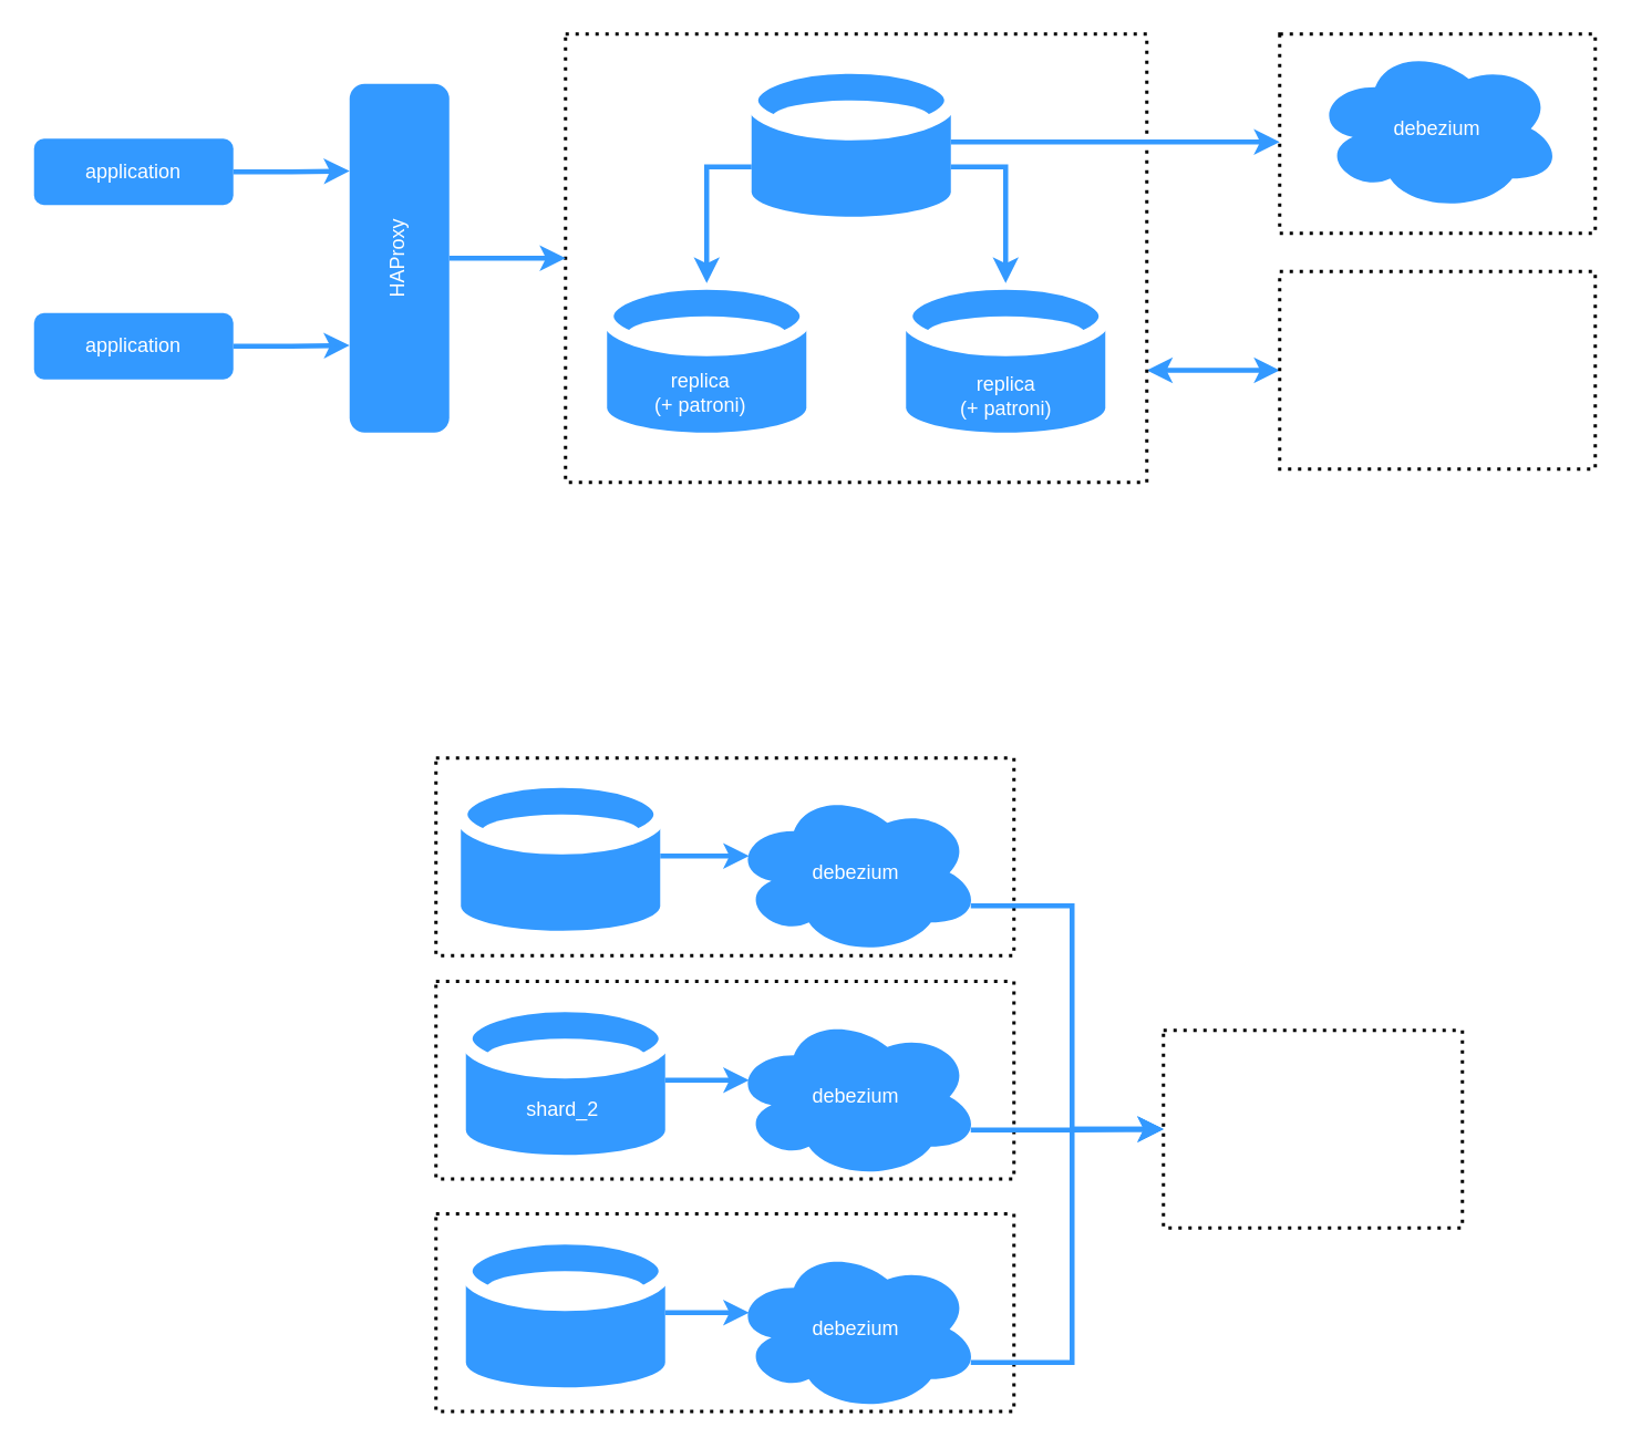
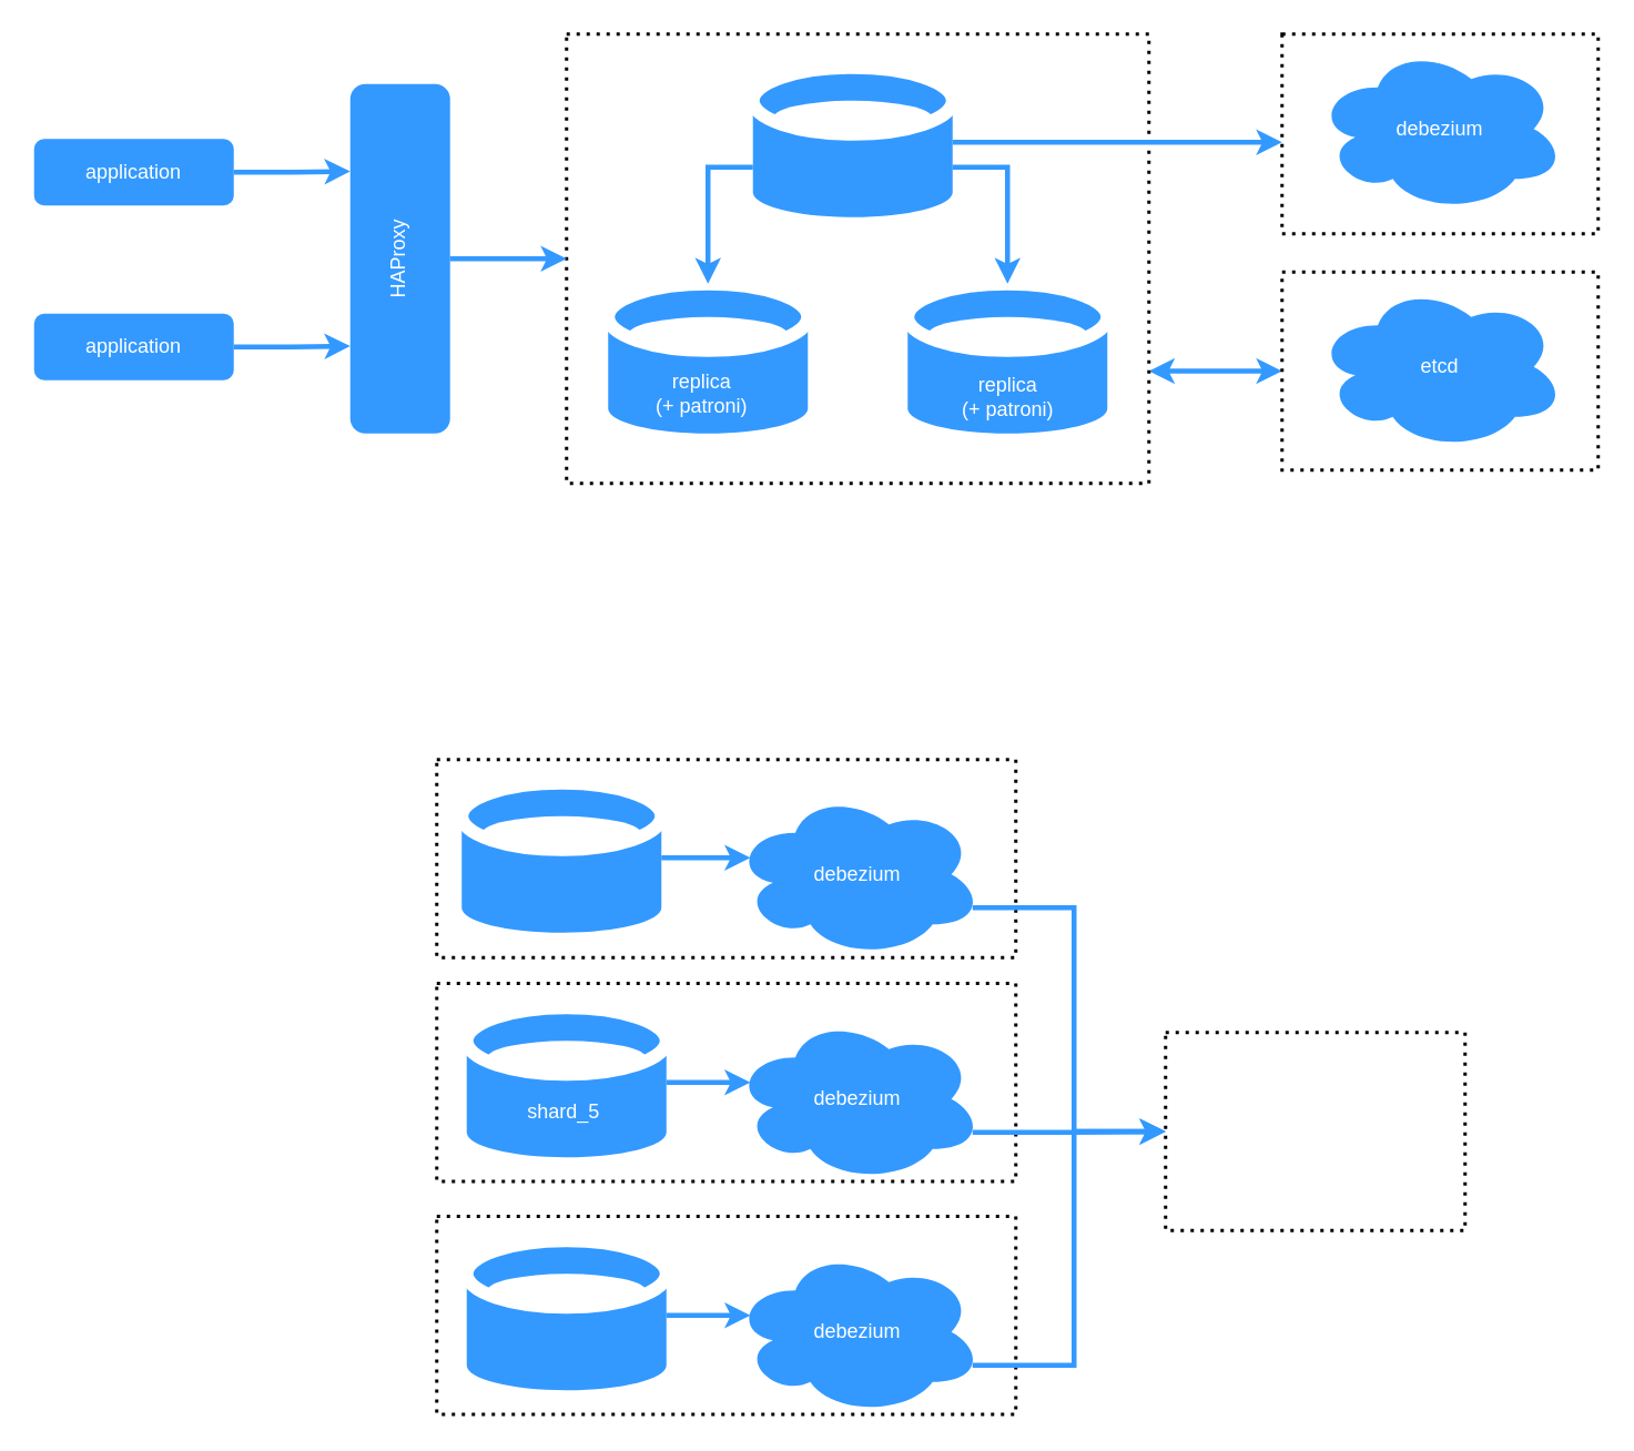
  <mxCell id="0" />
  <mxCell id="1" parent="0" />
  <mxCell id="2" value="" style="rounded=0;whiteSpace=wrap;html=1;fillColor=none;strokeWidth=2;dashed=1;dashPattern=1 2;" vertex="1" parent="1"><mxGeometry x="700" y="620" width="180" height="119" as="geometry" /></mxCell>
  <mxCell id="3" value="" style="rounded=0;whiteSpace=wrap;html=1;fillColor=none;strokeWidth=2;dashed=1;dashPattern=1 2;" vertex="1" parent="1"><mxGeometry x="262" y="456" width="348" height="119" as="geometry" /></mxCell>
  <mxCell id="4" value="" style="rounded=0;whiteSpace=wrap;html=1;fillColor=none;strokeWidth=2;dashed=1;dashPattern=1 2;" vertex="1" parent="1"><mxGeometry x="262" y="590.5" width="348" height="119" as="geometry" /></mxCell>
  <mxCell id="5" value="" style="rounded=0;whiteSpace=wrap;html=1;fillColor=none;strokeWidth=2;dashed=1;dashPattern=1 2;" vertex="1" parent="1"><mxGeometry x="262" y="730.5" width="348" height="119" as="geometry" /></mxCell>
  <mxCell id="6" value="" style="rounded=0;whiteSpace=wrap;html=1;fillColor=none;strokeWidth=2;dashed=1;dashPattern=1 2;" vertex="1" parent="1"><mxGeometry x="770" y="20" width="190" height="120" as="geometry" /></mxCell>
  <mxCell id="7" style="edgeStyle=orthogonalEdgeStyle;shape=connector;rounded=0;orthogonalLoop=1;jettySize=auto;html=1;exitX=1;exitY=0.75;exitDx=0;exitDy=0;entryX=0;entryY=0.5;entryDx=0;entryDy=0;strokeColor=#3399FF;strokeWidth=3;align=center;verticalAlign=middle;fontFamily=Helvetica;fontSize=11;fontColor=default;labelBackgroundColor=default;endArrow=classic;startArrow=classic;startFill=1;" edge="1" parent="1" source="8" target="32"><mxGeometry relative="1" as="geometry"><Array as="points"><mxPoint x="720" y="223" /></Array></mxGeometry></mxCell>
  <mxCell id="8" value="" style="rounded=0;whiteSpace=wrap;html=1;fillColor=none;strokeWidth=2;dashed=1;dashPattern=1 2;" vertex="1" parent="1"><mxGeometry x="340" y="20" width="350" height="270" as="geometry" /></mxCell>
  <mxCell id="9" value="" style="group" vertex="1" connectable="0" parent="1"><mxGeometry x="452" y="40" width="120" height="90" as="geometry" /></mxCell>
  <mxCell id="10" value="" style="shape=cylinder3;whiteSpace=wrap;html=1;boundedLbl=1;backgroundOutline=1;size=15;fillColor=#3399FF;strokeColor=none;fontSize=20;fontColor=light-dark(#FFFFFF,#232E40);align=center;" vertex="1" parent="9"><mxGeometry width="120" height="90" as="geometry" /></mxCell>
  <mxCell id="11" value="" style="ellipse;whiteSpace=wrap;html=1;strokeWidth=8;fillColor=none;strokeColor=#FFFFFF;" vertex="1" parent="9"><mxGeometry width="120" height="40" as="geometry" /></mxCell>
  <mxCell id="12" value="" style="ellipse;whiteSpace=wrap;html=1;strokeColor=none;" vertex="1" parent="9"><mxGeometry x="12.5" y="20" width="95" height="20" as="geometry" /></mxCell>
  <mxCell id="13" value="" style="group" vertex="1" connectable="0" parent="1"><mxGeometry x="365" y="170" width="120" height="90" as="geometry" /></mxCell>
  <mxCell id="14" value="" style="shape=cylinder3;whiteSpace=wrap;html=1;boundedLbl=1;backgroundOutline=1;size=15;fillColor=#3399FF;strokeColor=none;fontSize=20;fontColor=light-dark(#FFFFFF,#232E40);" vertex="1" parent="13"><mxGeometry width="120" height="90" as="geometry" /></mxCell>
  <mxCell id="15" value="" style="ellipse;whiteSpace=wrap;html=1;strokeWidth=8;fillColor=none;strokeColor=#FFFFFF;" vertex="1" parent="13"><mxGeometry width="120" height="40" as="geometry" /></mxCell>
  <mxCell id="16" value="" style="ellipse;whiteSpace=wrap;html=1;strokeColor=none;" vertex="1" parent="13"><mxGeometry x="12.5" y="20" width="95" height="20" as="geometry" /></mxCell>
  <mxCell id="17" value="replica&lt;br&gt;(+ patroni)" style="text;html=1;align=center;verticalAlign=middle;resizable=0;points=[];autosize=1;fontColor=light-dark(#FFFFFF,#FFFFFF);" vertex="1" parent="13"><mxGeometry x="15.5" y="46" width="80" height="40" as="geometry" /></mxCell>
  <mxCell id="18" value="" style="group" vertex="1" connectable="0" parent="1"><mxGeometry x="545" y="170" width="120" height="90" as="geometry" /></mxCell>
  <mxCell id="19" value="" style="shape=cylinder3;whiteSpace=wrap;html=1;boundedLbl=1;backgroundOutline=1;size=15;fillColor=#3399FF;strokeColor=none;fontSize=20;fontColor=light-dark(#FFFFFF,#232E40);" vertex="1" parent="18"><mxGeometry width="120" height="90" as="geometry" /></mxCell>
  <mxCell id="20" value="" style="ellipse;whiteSpace=wrap;html=1;strokeWidth=8;fillColor=none;strokeColor=#FFFFFF;" vertex="1" parent="18"><mxGeometry width="120" height="40" as="geometry" /></mxCell>
  <mxCell id="21" value="" style="ellipse;whiteSpace=wrap;html=1;strokeColor=none;" vertex="1" parent="18"><mxGeometry x="12.5" y="20" width="95" height="20" as="geometry" /></mxCell>
  <mxCell id="22" value="replica&lt;br&gt;(+ patroni)" style="text;html=1;align=center;verticalAlign=middle;resizable=0;points=[];autosize=1;fontColor=light-dark(#FFFFFF,#FFFFFF);" vertex="1" parent="18"><mxGeometry x="20" y="48" width="80" height="40" as="geometry" /></mxCell>
  <mxCell id="23" style="edgeStyle=orthogonalEdgeStyle;rounded=0;orthogonalLoop=1;jettySize=auto;html=1;exitX=0;exitY=0;exitDx=0;exitDy=60;exitPerimeter=0;entryX=0.5;entryY=0;entryDx=0;entryDy=0;strokeWidth=3;strokeColor=#3399FF;" edge="1" parent="1" source="10" target="15"><mxGeometry relative="1" as="geometry" /></mxCell>
  <mxCell id="24" style="edgeStyle=orthogonalEdgeStyle;rounded=0;orthogonalLoop=1;jettySize=auto;html=1;exitX=1;exitY=0;exitDx=0;exitDy=60;exitPerimeter=0;entryX=0.5;entryY=0;entryDx=0;entryDy=0;strokeWidth=3;strokeColor=#3399FF;" edge="1" parent="1" source="10" target="20"><mxGeometry relative="1" as="geometry" /></mxCell>
  <mxCell id="25" style="edgeStyle=orthogonalEdgeStyle;shape=connector;rounded=0;orthogonalLoop=1;jettySize=auto;html=1;exitX=0;exitY=0.5;exitDx=0;exitDy=0;entryX=0;entryY=0.5;entryDx=0;entryDy=0;strokeColor=#3399FF;strokeWidth=3;align=center;verticalAlign=middle;fontFamily=Helvetica;fontSize=11;fontColor=default;labelBackgroundColor=default;startArrow=none;startFill=0;endArrow=classic;" edge="1" parent="1" source="26" target="8"><mxGeometry relative="1" as="geometry" /></mxCell>
  <mxCell id="26" value="HAProxy" style="rounded=1;whiteSpace=wrap;html=1;fillColor=#3399FF;strokeColor=none;shadow=0;glass=0;fontColor=light-dark(#FFFFFF,#FFFFFF);textDirection=vertical-rl;rotation=-180;" vertex="1" parent="1"><mxGeometry x="210" y="50" width="60" height="210" as="geometry" /></mxCell>
+ <mxCell id="27" value="etcd" style="ellipse;shape=cloud;whiteSpace=wrap;html=1;fillColor=light-dark(#3399FF,#3399FF);strokeColor=none;fontColor=light-dark(#FFFFFF,#FFFFFF);" vertex="1" parent="1"><mxGeometry x="790" y="170" width="150" height="100" as="geometry" /></mxCell>
  <mxCell id="28" style="edgeStyle=orthogonalEdgeStyle;shape=connector;rounded=0;orthogonalLoop=1;jettySize=auto;html=1;exitX=1;exitY=0.5;exitDx=0;exitDy=0;entryX=1;entryY=0.75;entryDx=0;entryDy=0;strokeColor=#3399FF;strokeWidth=3;align=center;verticalAlign=middle;fontFamily=Helvetica;fontSize=11;fontColor=default;labelBackgroundColor=default;endArrow=classic;" edge="1" parent="1" source="29" target="26"><mxGeometry relative="1" as="geometry" /></mxCell>
  <mxCell id="29" value="application" style="rounded=1;whiteSpace=wrap;html=1;fillColor=light-dark(#3399FF,#3399FF);fontColor=light-dark(#FFFFFF,#FFFFFF);strokeColor=none;" vertex="1" parent="1"><mxGeometry x="20" y="83" width="120" height="40" as="geometry" /></mxCell>
  <mxCell id="30" style="edgeStyle=orthogonalEdgeStyle;shape=connector;rounded=0;orthogonalLoop=1;jettySize=auto;html=1;exitX=1;exitY=0.5;exitDx=0;exitDy=0;entryX=1;entryY=0.25;entryDx=0;entryDy=0;strokeColor=#3399FF;strokeWidth=3;align=center;verticalAlign=middle;fontFamily=Helvetica;fontSize=11;fontColor=default;labelBackgroundColor=default;endArrow=classic;" edge="1" parent="1" source="31" target="26"><mxGeometry relative="1" as="geometry" /></mxCell>
  <mxCell id="31" value="application" style="rounded=1;whiteSpace=wrap;html=1;fillColor=light-dark(#3399FF,#3399FF);fontColor=light-dark(#FFFFFF,#FFFFFF);strokeColor=none;" vertex="1" parent="1"><mxGeometry x="20" y="188" width="120" height="40" as="geometry" /></mxCell>
  <mxCell id="32" value="" style="rounded=0;whiteSpace=wrap;html=1;fillColor=none;strokeWidth=2;dashed=1;dashPattern=1 2;" vertex="1" parent="1"><mxGeometry x="770" y="163" width="190" height="119" as="geometry" /></mxCell>
  <mxCell id="33" value="debezium" style="ellipse;shape=cloud;whiteSpace=wrap;html=1;fillColor=light-dark(#3399FF,#3399FF);strokeColor=none;fontColor=light-dark(#FFFFFF,#FFFFFF);" vertex="1" parent="1"><mxGeometry x="790" y="27" width="150" height="100" as="geometry" /></mxCell>
  <mxCell id="34" style="edgeStyle=orthogonalEdgeStyle;shape=connector;rounded=0;orthogonalLoop=1;jettySize=auto;html=1;exitX=1;exitY=0.5;exitDx=0;exitDy=0;exitPerimeter=0;strokeColor=#3399FF;strokeWidth=3;align=center;verticalAlign=middle;fontFamily=Helvetica;fontSize=11;fontColor=default;labelBackgroundColor=default;startArrow=none;startFill=0;endArrow=classic;entryX=0;entryY=0.542;entryDx=0;entryDy=0;entryPerimeter=0;" edge="1" parent="1" source="10" target="6"><mxGeometry relative="1" as="geometry"><mxPoint x="770" y="52" as="targetPoint" /></mxGeometry></mxCell>
  <mxCell id="35" value="" style="group" vertex="1" connectable="0" parent="1"><mxGeometry x="277" y="470" width="120" height="90" as="geometry" /></mxCell>
  <mxCell id="36" value="" style="shape=cylinder3;whiteSpace=wrap;html=1;boundedLbl=1;backgroundOutline=1;size=15;fillColor=#3399FF;strokeColor=none;fontSize=20;fontColor=light-dark(#FFFFFF,#232E40);align=center;" vertex="1" parent="35"><mxGeometry width="120" height="90" as="geometry" /></mxCell>
  <mxCell id="37" value="" style="ellipse;whiteSpace=wrap;html=1;strokeWidth=8;fillColor=none;strokeColor=#FFFFFF;" vertex="1" parent="35"><mxGeometry width="120" height="40" as="geometry" /></mxCell>
  <mxCell id="38" value="" style="ellipse;whiteSpace=wrap;html=1;strokeColor=none;" vertex="1" parent="35"><mxGeometry x="12.5" y="20" width="95" height="20" as="geometry" /></mxCell>
  <mxCell id="39" style="edgeStyle=orthogonalEdgeStyle;shape=connector;rounded=0;orthogonalLoop=1;jettySize=auto;html=1;exitX=0.96;exitY=0.7;exitDx=0;exitDy=0;exitPerimeter=0;entryX=0;entryY=0.5;entryDx=0;entryDy=0;strokeColor=#3399FF;strokeWidth=3;align=center;verticalAlign=middle;fontFamily=Helvetica;fontSize=11;fontColor=default;labelBackgroundColor=default;startArrow=none;startFill=0;endArrow=classic;" edge="1" parent="1" source="40" target="2"><mxGeometry relative="1" as="geometry" /></mxCell>
  <mxCell id="40" value="debezium" style="ellipse;shape=cloud;whiteSpace=wrap;html=1;fillColor=light-dark(#3399FF,#3399FF);strokeColor=none;fontColor=light-dark(#FFFFFF,#FFFFFF);" vertex="1" parent="1"><mxGeometry x="440" y="475" width="150" height="100" as="geometry" /></mxCell>
  <mxCell id="41" value="" style="group" vertex="1" connectable="0" parent="1"><mxGeometry x="280" y="605" width="120" height="90" as="geometry" /></mxCell>
  <mxCell id="42" value="" style="shape=cylinder3;whiteSpace=wrap;html=1;boundedLbl=1;backgroundOutline=1;size=15;fillColor=#3399FF;strokeColor=none;fontSize=20;fontColor=light-dark(#FFFFFF,#232E40);align=center;" vertex="1" parent="41"><mxGeometry width="120" height="90" as="geometry" /></mxCell>
  <mxCell id="43" value="" style="ellipse;whiteSpace=wrap;html=1;strokeWidth=8;fillColor=none;strokeColor=#FFFFFF;" vertex="1" parent="41"><mxGeometry width="120" height="40" as="geometry" /></mxCell>
  <mxCell id="44" value="" style="ellipse;whiteSpace=wrap;html=1;strokeColor=none;" vertex="1" parent="41"><mxGeometry x="12.5" y="20" width="95" height="20" as="geometry" /></mxCell>
- <mxCell id="45" value="shard_2" style="text;html=1;align=center;verticalAlign=middle;resizable=0;points=[];autosize=1;fontColor=light-dark(#FFFFFF,#FFFFFF);" vertex="1" parent="41"><mxGeometry x="23" y="48" width="70" height="30" as="geometry" /></mxCell>
+ <mxCell id="45" value="shard_5" style="text;html=1;align=center;verticalAlign=middle;resizable=0;points=[];autosize=1;fontColor=light-dark(#FFFFFF,#FFFFFF);" vertex="1" parent="41"><mxGeometry x="23" y="48" width="70" height="30" as="geometry" /></mxCell>
  <mxCell id="46" style="edgeStyle=orthogonalEdgeStyle;shape=connector;rounded=0;orthogonalLoop=1;jettySize=auto;html=1;exitX=0.96;exitY=0.7;exitDx=0;exitDy=0;exitPerimeter=0;entryX=0;entryY=0.5;entryDx=0;entryDy=0;strokeColor=#3399FF;strokeWidth=3;align=center;verticalAlign=middle;fontFamily=Helvetica;fontSize=11;fontColor=default;labelBackgroundColor=default;startArrow=none;startFill=0;endArrow=classic;" edge="1" parent="1" source="47" target="2"><mxGeometry relative="1" as="geometry" /></mxCell>
  <mxCell id="47" value="debezium" style="ellipse;shape=cloud;whiteSpace=wrap;html=1;fillColor=light-dark(#3399FF,#3399FF);strokeColor=none;fontColor=light-dark(#FFFFFF,#FFFFFF);" vertex="1" parent="1"><mxGeometry x="440" y="610" width="150" height="100" as="geometry" /></mxCell>
  <mxCell id="48" value="" style="group" vertex="1" connectable="0" parent="1"><mxGeometry x="280" y="745" width="120" height="90" as="geometry" /></mxCell>
  <mxCell id="49" value="" style="shape=cylinder3;whiteSpace=wrap;html=1;boundedLbl=1;backgroundOutline=1;size=15;fillColor=#3399FF;strokeColor=none;fontSize=20;fontColor=light-dark(#FFFFFF,#232E40);align=center;" vertex="1" parent="48"><mxGeometry width="120" height="90" as="geometry" /></mxCell>
  <mxCell id="50" value="" style="ellipse;whiteSpace=wrap;html=1;strokeWidth=8;fillColor=none;strokeColor=#FFFFFF;" vertex="1" parent="48"><mxGeometry width="120" height="40" as="geometry" /></mxCell>
  <mxCell id="51" value="" style="ellipse;whiteSpace=wrap;html=1;strokeColor=none;" vertex="1" parent="48"><mxGeometry x="12.5" y="20" width="95" height="20" as="geometry" /></mxCell>
  <mxCell id="52" style="edgeStyle=orthogonalEdgeStyle;shape=connector;rounded=0;orthogonalLoop=1;jettySize=auto;html=1;exitX=0.96;exitY=0.7;exitDx=0;exitDy=0;exitPerimeter=0;entryX=0;entryY=0.5;entryDx=0;entryDy=0;strokeColor=#3399FF;strokeWidth=3;align=center;verticalAlign=middle;fontFamily=Helvetica;fontSize=11;fontColor=default;labelBackgroundColor=default;startArrow=none;startFill=0;endArrow=classic;" edge="1" parent="1" source="53" target="2"><mxGeometry relative="1" as="geometry" /></mxCell>
  <mxCell id="53" value="debezium" style="ellipse;shape=cloud;whiteSpace=wrap;html=1;fillColor=light-dark(#3399FF,#3399FF);strokeColor=none;fontColor=light-dark(#FFFFFF,#FFFFFF);" vertex="1" parent="1"><mxGeometry x="440" y="750" width="150" height="100" as="geometry" /></mxCell>
  <mxCell id="54" style="edgeStyle=orthogonalEdgeStyle;shape=connector;rounded=0;orthogonalLoop=1;jettySize=auto;html=1;exitX=1;exitY=0.5;exitDx=0;exitDy=0;exitPerimeter=0;entryX=0.07;entryY=0.4;entryDx=0;entryDy=0;entryPerimeter=0;strokeColor=#3399FF;strokeWidth=3;align=center;verticalAlign=middle;fontFamily=Helvetica;fontSize=11;fontColor=default;labelBackgroundColor=default;startArrow=none;startFill=0;endArrow=classic;" edge="1" parent="1" source="36" target="40"><mxGeometry relative="1" as="geometry" /></mxCell>
  <mxCell id="55" style="edgeStyle=orthogonalEdgeStyle;shape=connector;rounded=0;orthogonalLoop=1;jettySize=auto;html=1;exitX=1;exitY=0.5;exitDx=0;exitDy=0;exitPerimeter=0;entryX=0.07;entryY=0.4;entryDx=0;entryDy=0;entryPerimeter=0;strokeColor=#3399FF;strokeWidth=3;align=center;verticalAlign=middle;fontFamily=Helvetica;fontSize=11;fontColor=default;labelBackgroundColor=default;startArrow=none;startFill=0;endArrow=classic;" edge="1" parent="1" source="42" target="47"><mxGeometry relative="1" as="geometry" /></mxCell>
  <mxCell id="56" style="edgeStyle=orthogonalEdgeStyle;shape=connector;rounded=0;orthogonalLoop=1;jettySize=auto;html=1;exitX=1;exitY=0.5;exitDx=0;exitDy=0;exitPerimeter=0;entryX=0.07;entryY=0.4;entryDx=0;entryDy=0;entryPerimeter=0;strokeColor=#3399FF;strokeWidth=3;align=center;verticalAlign=middle;fontFamily=Helvetica;fontSize=11;fontColor=default;labelBackgroundColor=default;startArrow=none;startFill=0;endArrow=classic;" edge="1" parent="1" source="49" target="53"><mxGeometry relative="1" as="geometry" /></mxCell>
